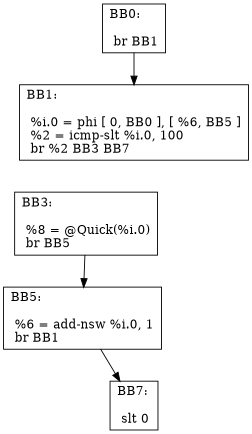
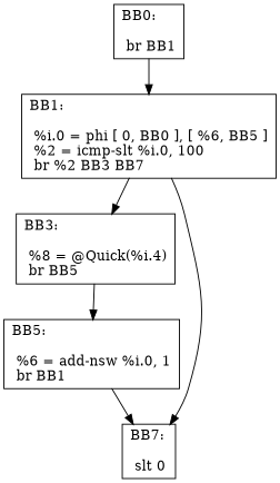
  digraph {
    node [shape=record]
    n1 [label="{BB0:\l\l  br  BB1\l}"]
    n2 [label="{BB1:\l\l  %i.0 = phi [ 0, BB0 ], [  %6, BB5 ]\l %2 = icmp-slt %i.0,  100\l br %2 BB3 BB7\l}"]
-   n3 [label="{BB3:\l\l  %8 = @Quick(%i.0)\l br  BB5\l}"]
+   n3 [label="{BB3:\l\l  %8 = @Quick(%i.4)\l br  BB5\l}"]
    n4 [label="{BB7:\l\l  slt 0\l}"]
    n5 [label="{BB5:\l\l  %6 = add-nsw %i.0,  1\l br  BB1\l}"]
    n1 -> n2
+   n2 -> n3
+   n2 -> n4
    n3 -> n5
    n5 -> n4
  }
